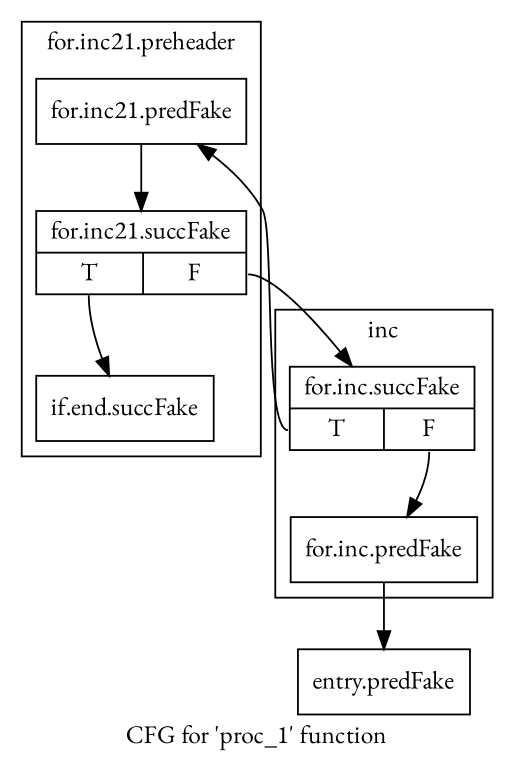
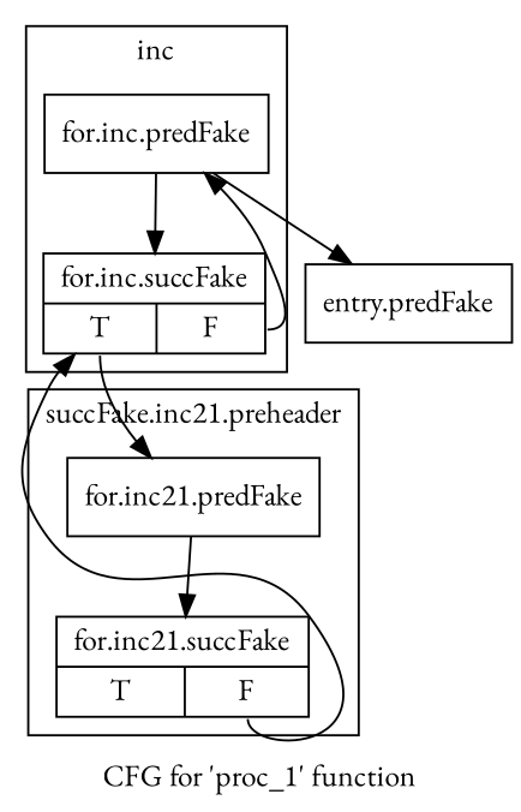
  digraph {
    fontname="EB Garamond"
    label="CFG for 'proc_1' function"
    node [fontname="EB Garamond" shape=record]
    edge [fontname="EB Garamond"]
-   n1 [label="{if.end.succFake}"]
    n2 [label="{for.inc21.predFake}"]
    n3 [label="{for.inc21.succFake|{<s0>T|<s1>F}}"]
    n4 [label="{for.inc.predFake}"]
    n5 [label="{for.inc.succFake|{<s0>T|<s1>F}}"]
    n6 [label="{entry.predFake}"]
    subgraph cluster_1 {
-     label="for.inc21.preheader"
+     label="succFake.inc21.preheader"
      tripcount=0
-     n1
      n2
      n3
    }
    subgraph cluster_2 {
      label=inc
      tripcount=0
      n4
      n5
    }
    n2 -> n3
-   n3 -> n1 [tailport=s0]
    n3 -> n5 [tailport=s1]
+   n4 -> n5
    n4 -> n6
    n5 -> n2 [tailport=s0]
    n5 -> n4 [tailport=s1]
  }
